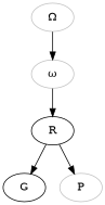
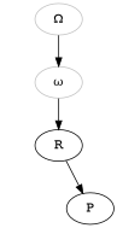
  digraph {
    splines=true
    style=invis
    n1 [color=grey label="Ω"]
    n2 [color=grey label="ω"]
    n3 [label=R]
-   n4 [label=G]
-   n5 [label=P color=grey]
+   n5 [label=P]
    n1 -> n2
    n2 -> n3
-   n3 -> n4
    n3 -> n5
  }
